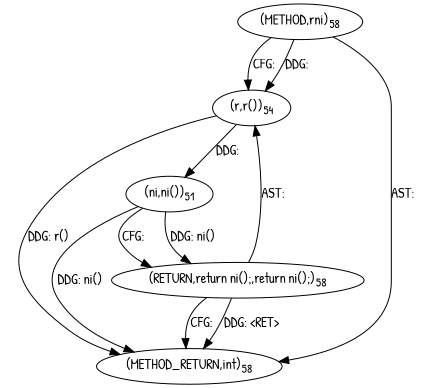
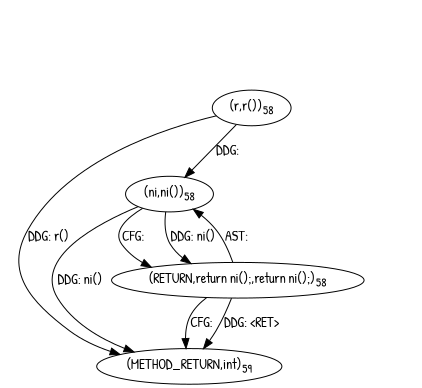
  digraph {
    fontname="Patrick Hand"
    node [fontname="Patrick Hand"]
    edge [fontname="Patrick Hand"]
-   n1 [label=<(METHOD,rni)<SUB>58</SUB>>]
-   n2 [label=<(r,r())<SUB>54</SUB>>]
-   n3 [label=<(METHOD_RETURN,int)<SUB>58</SUB>>]
-   n4 [label=<(ni,ni())<SUB>51</SUB>>]
+   n2 [label=<(r,r())<SUB>58</SUB>>]
+   n3 [label=<(METHOD_RETURN,int)<SUB>59</SUB>>]
+   n4 [label=<(ni,ni())<SUB>58</SUB>>]
    n5 [label=<(RETURN,return ni();,return ni();)<SUB>58</SUB>>]
-   n1 -> n2 [label="CFG: "]
-   n1 -> n2 [label="DDG: "]
-   n1 -> n3 [label="AST: "]
    n2 -> n3 [label="DDG: r()"]
    n2 -> n4 [label="DDG: "]
    n4 -> n3 [label="DDG: ni()"]
    n4 -> n5 [label="CFG: "]
    n4 -> n5 [label="DDG: ni()"]
    n5 -> n3 [label="CFG: "]
    n5 -> n3 [label="DDG: &lt;RET&gt;"]
-   n5 -> n2 [label="AST: "]
+   n5 -> n4 [label="AST: "]
  }
